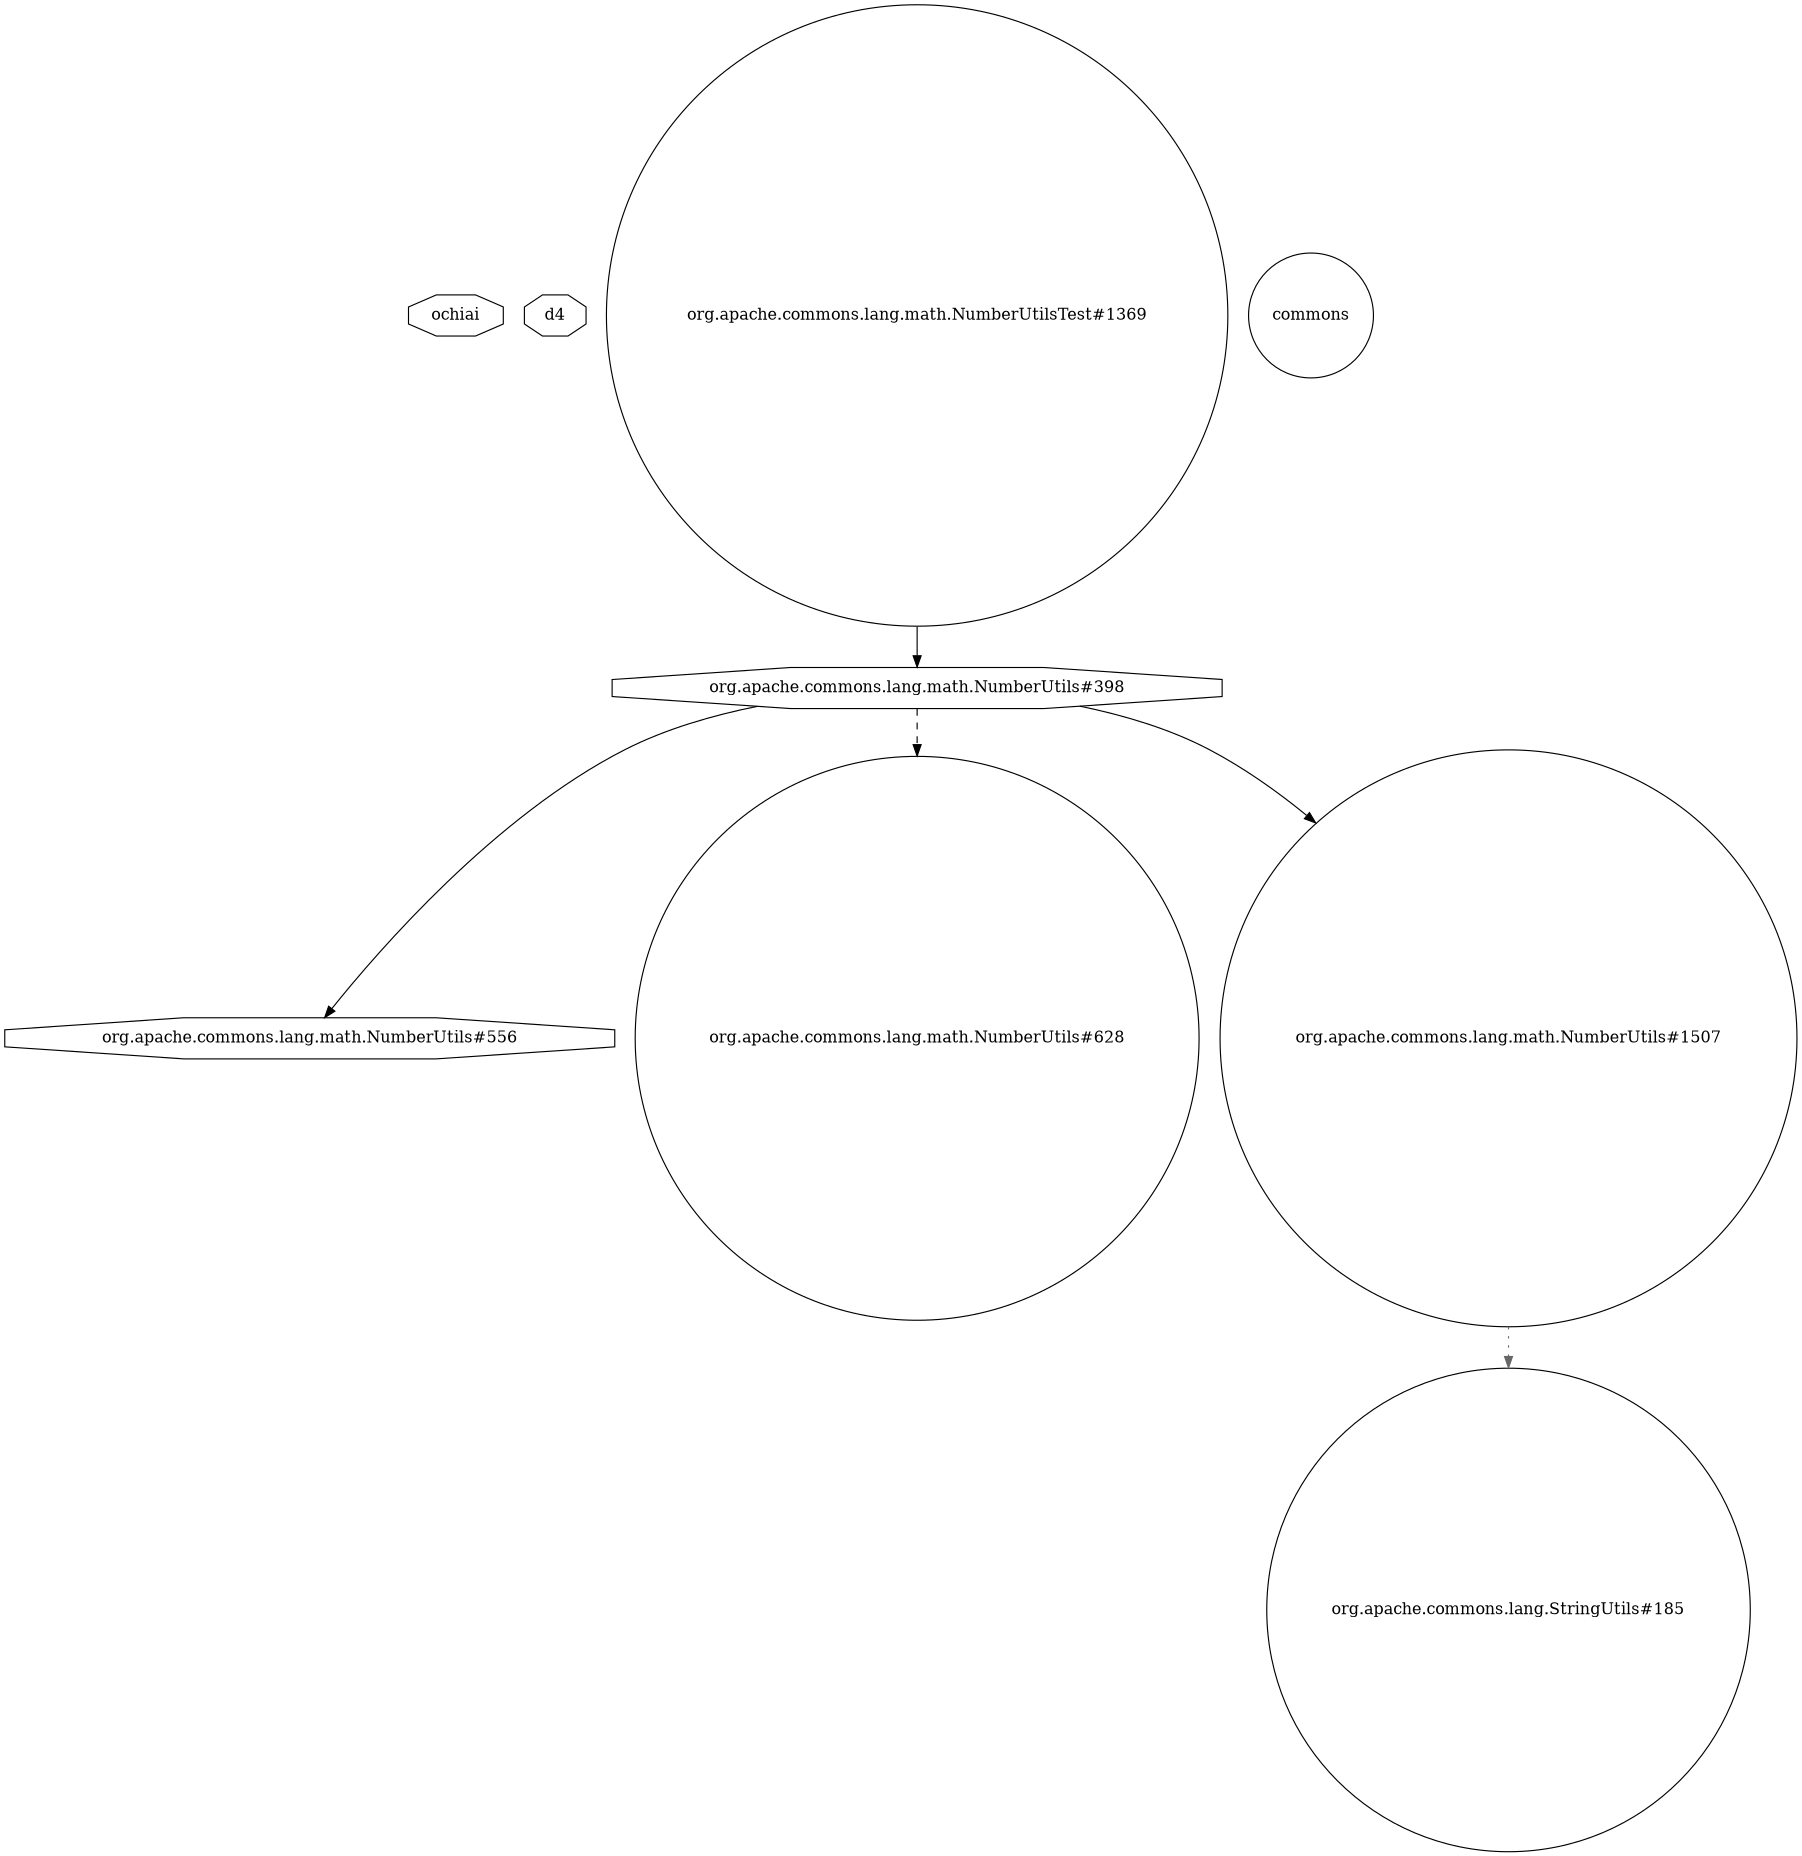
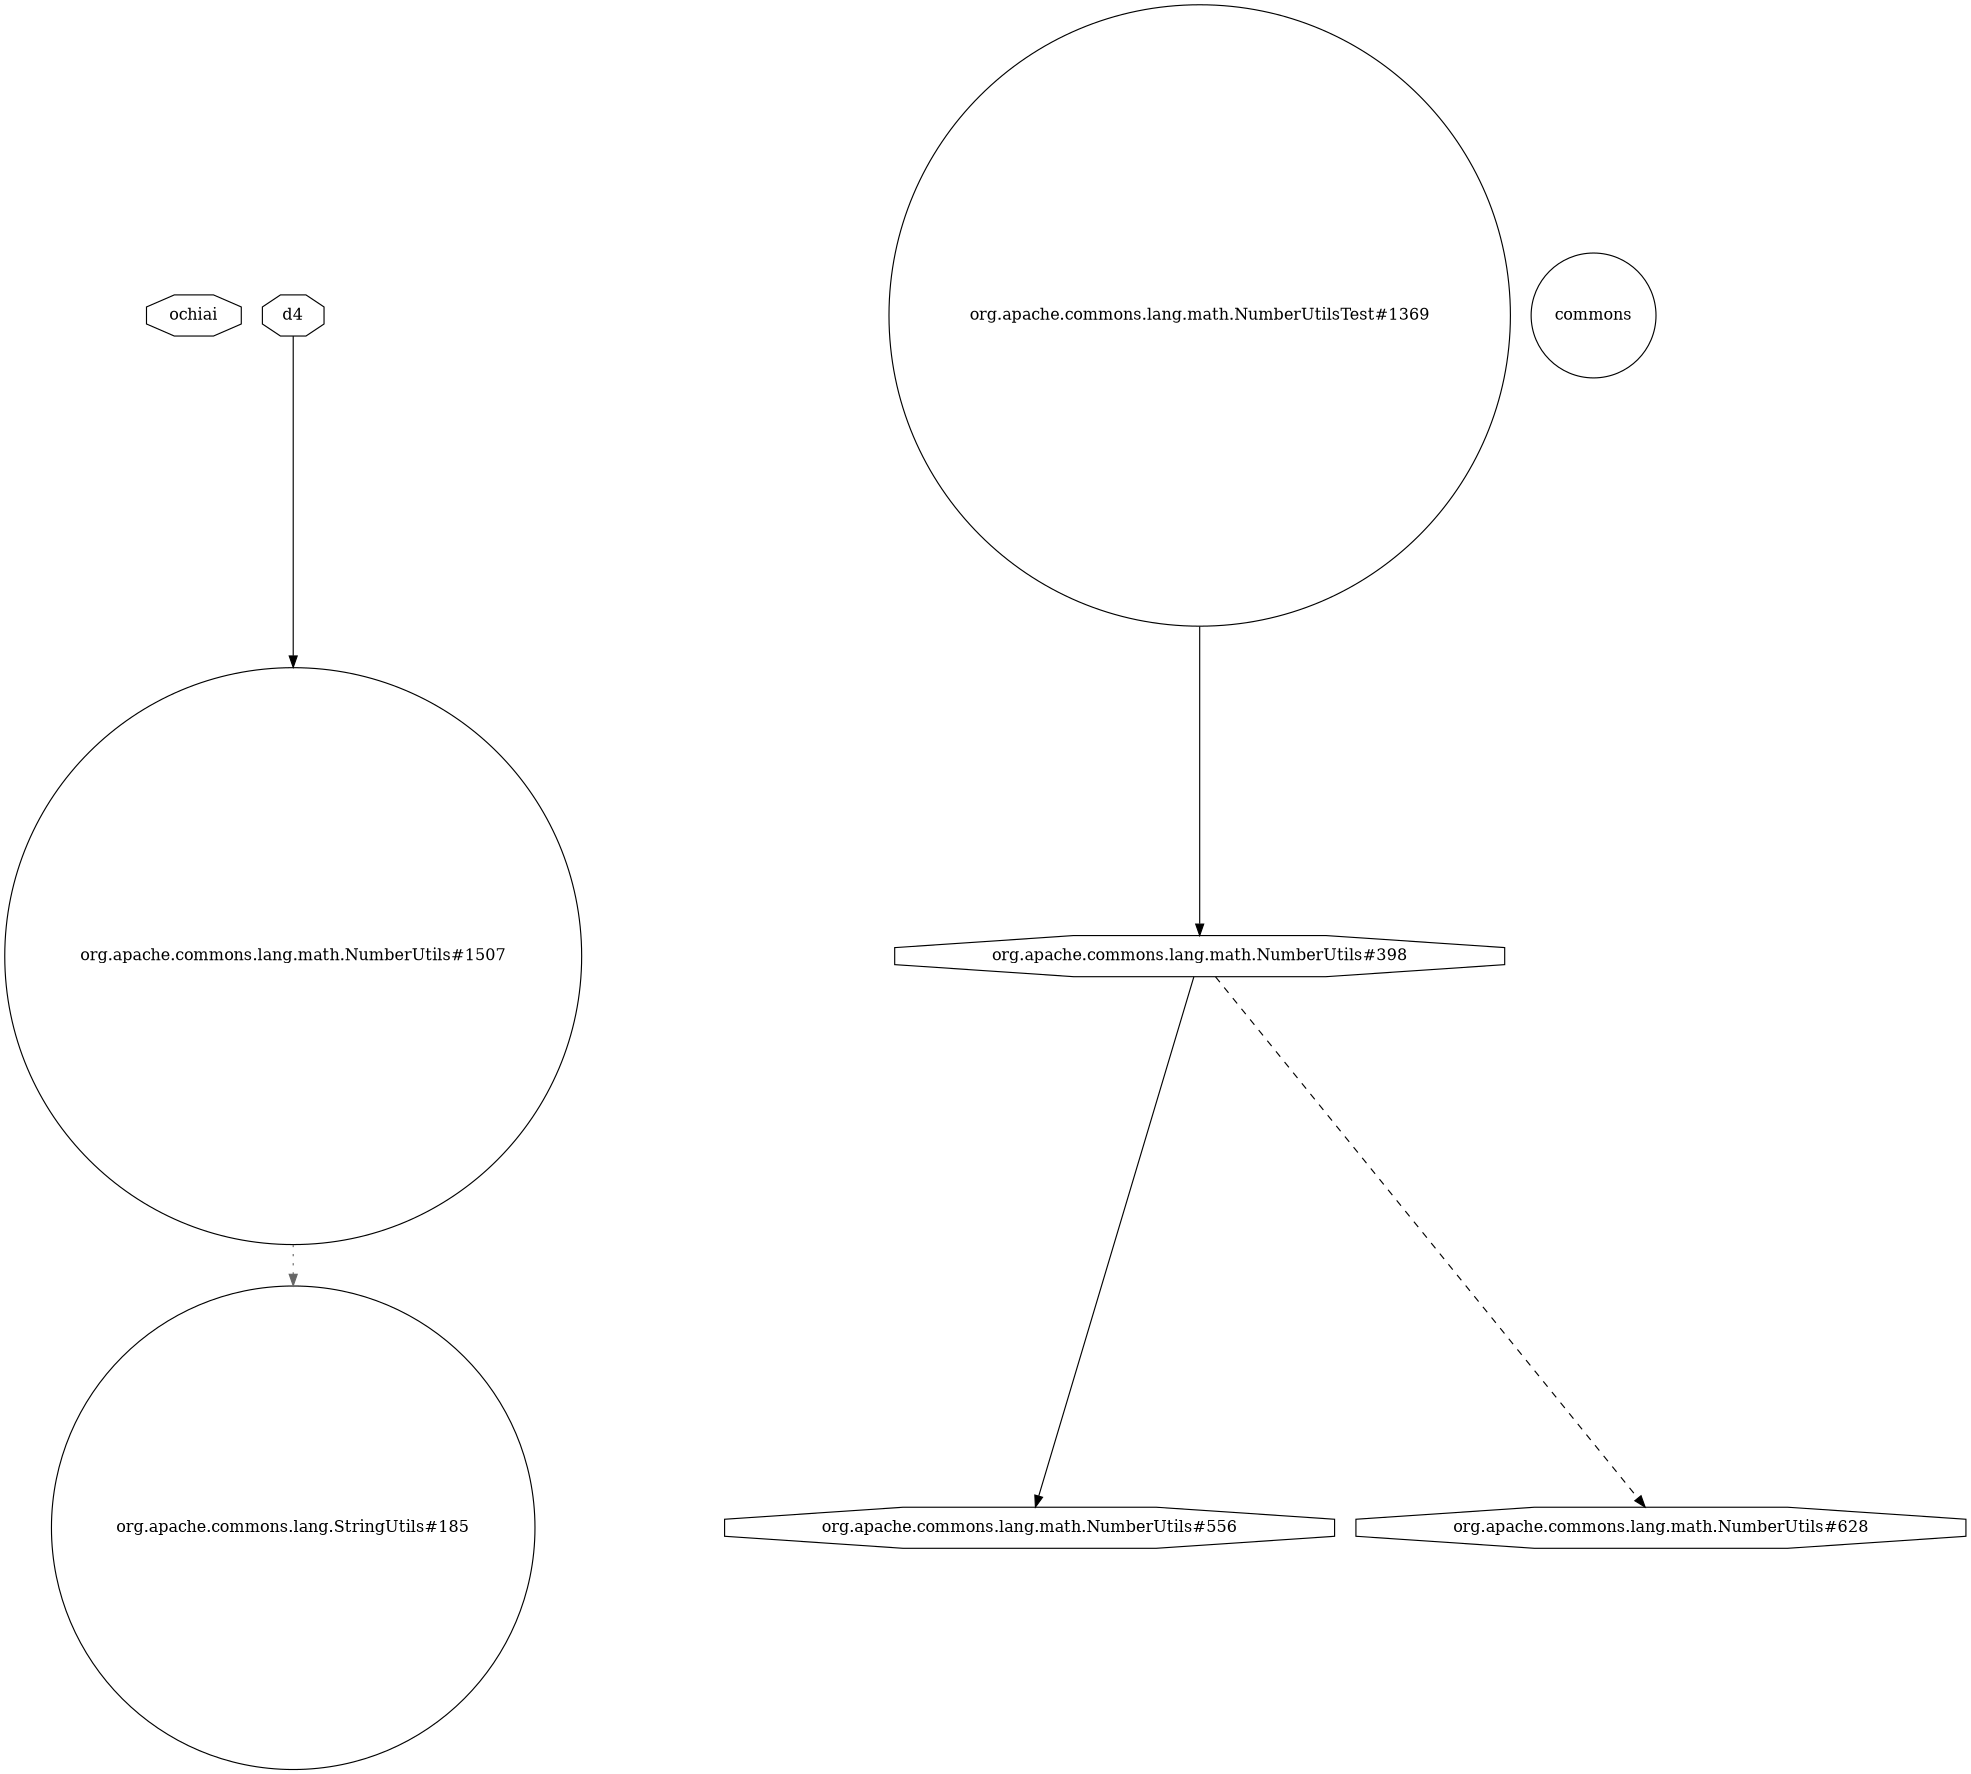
  digraph {
    node [shape=circle style=striped]
    edge [color=black style=solid]
    ochiai [fillcolor=yellow shape=octagon]
    d4 [fillcolor=yellow shape=octagon]
    "org.apache.commons.lang.math.NumberUtils#556" [fillcolor="orange:yellow" shape=octagon]
    "org.apache.commons.lang.math.NumberUtilsTest#1369" [fillcolor=green]
    "org.apache.commons.lang.math.NumberUtils#398" [fillcolor="red:orange:yellow" shape=octagon]
-   "org.apache.commons.lang.math.NumberUtils#628" [style=""]
+   "org.apache.commons.lang.math.NumberUtils#628" [shape=octagon style=""]
    "org.apache.commons.lang.math.NumberUtils#1507" [style=""]
    n8 [fillcolor=red label=commons]
    "org.apache.commons.lang.StringUtils#185" [style=""]
    "org.apache.commons.lang.math.NumberUtilsTest#1369" -> "org.apache.commons.lang.math.NumberUtils#398"
    "org.apache.commons.lang.math.NumberUtils#398" -> "org.apache.commons.lang.math.NumberUtils#556"
    "org.apache.commons.lang.math.NumberUtils#398" -> "org.apache.commons.lang.math.NumberUtils#628" [style=dashed]
-   "org.apache.commons.lang.math.NumberUtils#398" -> "org.apache.commons.lang.math.NumberUtils#1507"
+   d4 -> "org.apache.commons.lang.math.NumberUtils#1507"
    "org.apache.commons.lang.math.NumberUtils#1507" -> "org.apache.commons.lang.StringUtils#185" [color=gray40 style=dotted]
  }
